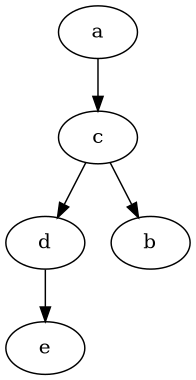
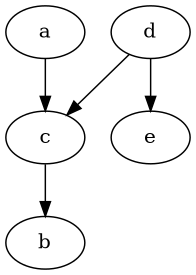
  strict digraph {
    rankdir=TB
    n1 [height=0.5 label=c width=0.75]
    n2 [height=0.5 label=d width=0.75]
    n3 [height=0.5 label=b width=0.75]
    n4 [height=0.5 label=e width=0.75]
    n5 [height=0.5 label=a width=0.75]
-   n1 -> n2
+   n2 -> n1
    n1 -> n3
    n2 -> n4
    n5 -> n1
  }
